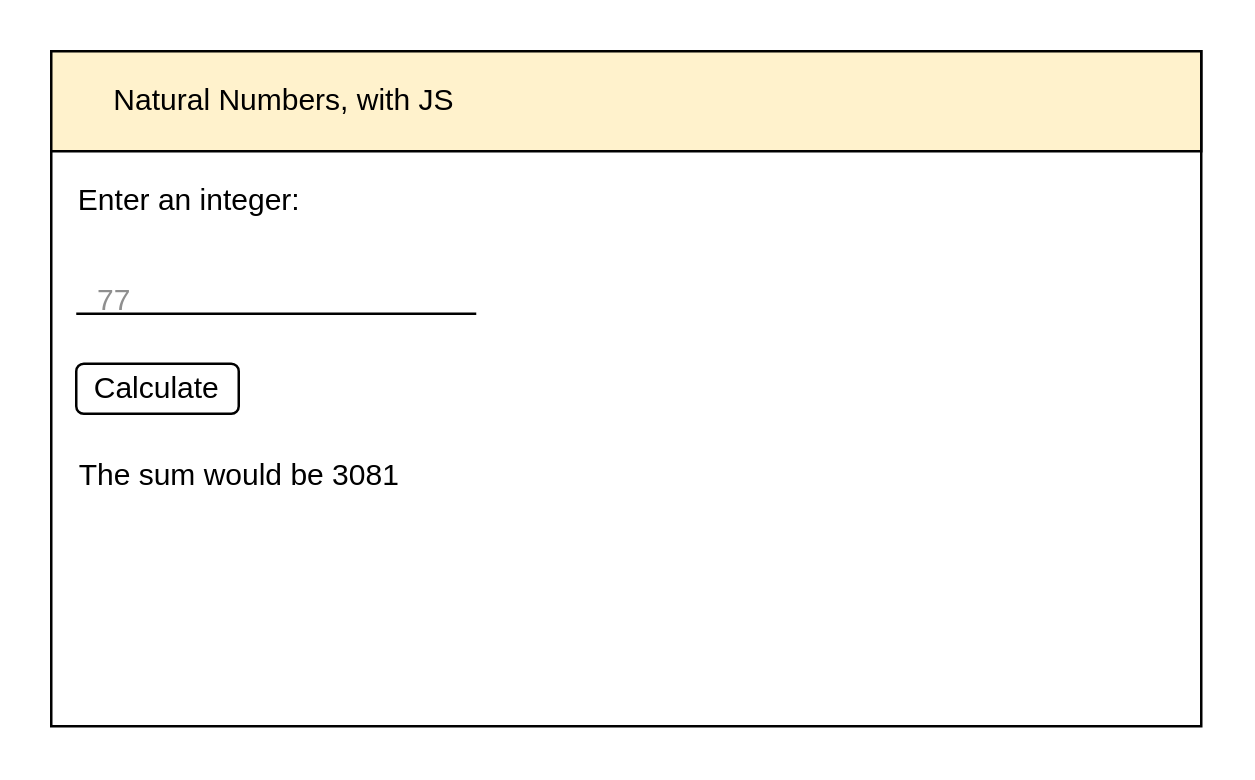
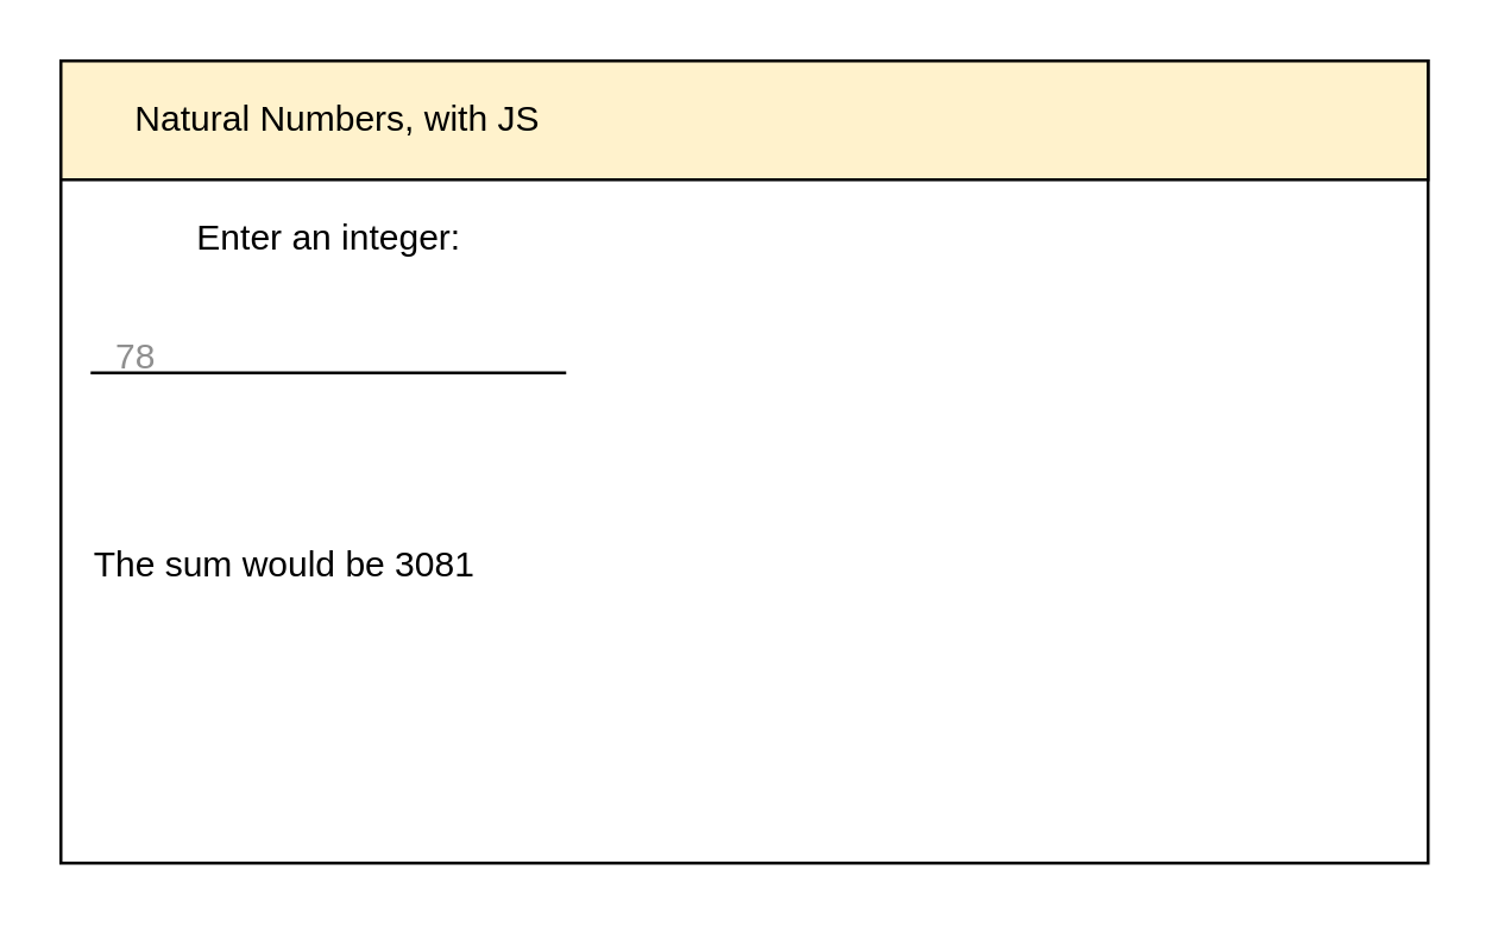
  <mxCell id="0" />
  <mxCell id="1" parent="0" />
  <mxCell id="2" value="" style="rounded=0;whiteSpace=wrap;html=1;" vertex="1" parent="1"><mxGeometry x="20" y="20" width="460" height="270" as="geometry" /></mxCell>
  <mxCell id="3" value="&amp;nbsp; &amp;nbsp; &amp;nbsp; &amp;nbsp;Natural Numbers, with JS" style="rounded=0;whiteSpace=wrap;html=1;align=left;fillColor=#fff2cc;" vertex="1" parent="1"><mxGeometry x="20" y="20" width="460" height="40" as="geometry" /></mxCell>
  <mxCell id="4" value="" style="line;strokeWidth=1;html=1;" vertex="1" parent="1"><mxGeometry x="30" y="120" width="160" height="10" as="geometry" /></mxCell>
- <mxCell id="5" value="Enter an integer:" style="text;html=1;align=center;verticalAlign=middle;resizable=0;points=[];autosize=1;strokeColor=none;fillColor=none;" vertex="1" parent="1"><mxGeometry x="20" y="70" width="110" height="20" as="geometry" /></mxCell>
- <mxCell id="6" value="&lt;font color=&quot;#8f8f8f&quot;&gt;77&lt;/font&gt;" style="text;html=1;align=center;verticalAlign=middle;resizable=0;points=[];autosize=1;strokeColor=none;fillColor=none;" vertex="1" parent="1"><mxGeometry x="30" y="110" width="30" height="20" as="geometry" /></mxCell>
- <mxCell id="7" value="&lt;font color=&quot;#000000&quot;&gt;Calculate&lt;/font&gt;" style="rounded=1;whiteSpace=wrap;html=1;fontColor=#8F8F8F;strokeWidth=1;" vertex="1" parent="1"><mxGeometry x="30" y="145" width="65" height="20" as="geometry" /></mxCell>
+ <mxCell id="5" value="Enter an integer:" style="text;html=1;align=center;verticalAlign=middle;resizable=0;points=[];autosize=1;strokeColor=none;fillColor=none;" vertex="1" parent="1"><mxGeometry x="55" y="70" width="110" height="20" as="geometry" /></mxCell>
+ <mxCell id="6" value="&lt;font color=&quot;#8f8f8f&quot;&gt;78&lt;/font&gt;" style="text;html=1;align=center;verticalAlign=middle;resizable=0;points=[];autosize=1;strokeColor=none;fillColor=none;" vertex="1" parent="1"><mxGeometry x="30" y="110" width="30" height="20" as="geometry" /></mxCell>
  <mxCell id="8" value="The sum would be 3081" style="text;html=1;align=center;verticalAlign=middle;resizable=0;points=[];autosize=1;strokeColor=none;fillColor=none;fontColor=#000000;" vertex="1" parent="1"><mxGeometry x="20" y="180" width="150" height="20" as="geometry" /></mxCell>
